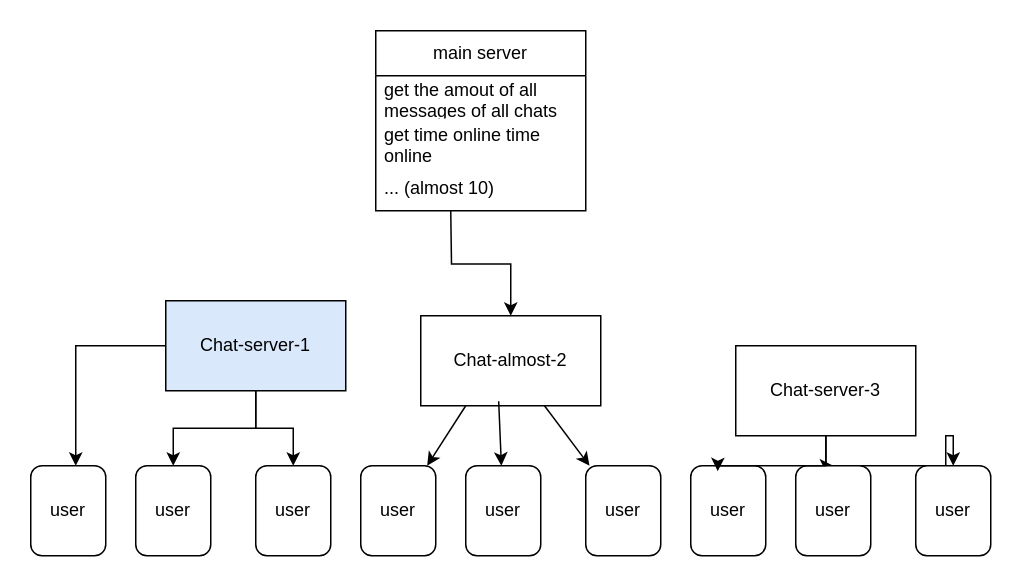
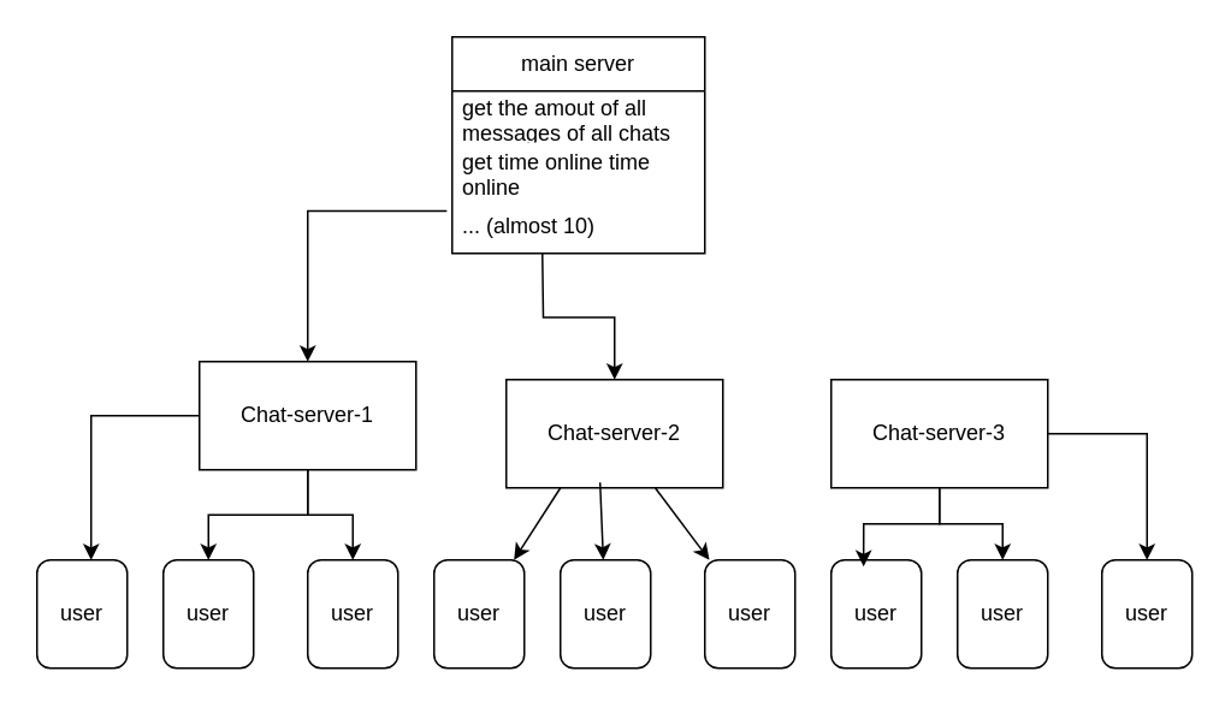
  <mxCell id="0" />
  <mxCell id="1" parent="0" />
+ <mxCell id="2" style="edgeStyle=orthogonalEdgeStyle;rounded=0;orthogonalLoop=1;jettySize=auto;html=1;exitX=-0.021;exitY=0.217;exitDx=0;exitDy=0;exitPerimeter=0;" edge="1" parent="1" source="28" target="6"><mxGeometry relative="1" as="geometry"><mxPoint x="240" y="110" as="sourcePoint" /></mxGeometry></mxCell>
  <mxCell id="3" style="edgeStyle=orthogonalEdgeStyle;rounded=0;orthogonalLoop=1;jettySize=auto;html=1;" edge="1" parent="1" target="7"><mxGeometry relative="1" as="geometry"><mxPoint x="300" y="140" as="sourcePoint" /></mxGeometry></mxCell>
  <mxCell id="4" style="edgeStyle=orthogonalEdgeStyle;rounded=0;orthogonalLoop=1;jettySize=auto;html=1;entryX=0.5;entryY=0;entryDx=0;entryDy=0;" edge="1" parent="1" source="6" target="13"><mxGeometry relative="1" as="geometry" /></mxCell>
  <mxCell id="5" style="edgeStyle=orthogonalEdgeStyle;rounded=0;orthogonalLoop=1;jettySize=auto;html=1;entryX=0.5;entryY=0;entryDx=0;entryDy=0;" edge="1" parent="1" source="6" target="12"><mxGeometry relative="1" as="geometry" /></mxCell>
- <mxCell id="6" value="Chat-server-1" style="rounded=0;whiteSpace=wrap;html=1;fillColor=#dae8fc;" vertex="1" parent="1"><mxGeometry x="110" y="200" width="120" height="60" as="geometry" /></mxCell>
- <mxCell id="7" value="Chat-almost-2" style="rounded=0;whiteSpace=wrap;html=1;" vertex="1" parent="1"><mxGeometry x="280" y="210" width="120" height="60" as="geometry" /></mxCell>
+ <mxCell id="6" value="Chat-server-1" style="rounded=0;whiteSpace=wrap;html=1;" vertex="1" parent="1"><mxGeometry x="110" y="200" width="120" height="60" as="geometry" /></mxCell>
+ <mxCell id="7" value="Chat-server-2" style="rounded=0;whiteSpace=wrap;html=1;" vertex="1" parent="1"><mxGeometry x="280" y="210" width="120" height="60" as="geometry" /></mxCell>
  <mxCell id="8" style="edgeStyle=orthogonalEdgeStyle;rounded=0;orthogonalLoop=1;jettySize=auto;html=1;" edge="1" parent="1" source="10" target="19"><mxGeometry relative="1" as="geometry" /></mxCell>
  <mxCell id="9" style="edgeStyle=orthogonalEdgeStyle;rounded=0;orthogonalLoop=1;jettySize=auto;html=1;" edge="1" parent="1" source="10" target="18"><mxGeometry relative="1" as="geometry" /></mxCell>
- <mxCell id="10" value="Chat-server-3" style="rounded=0;whiteSpace=wrap;html=1;" vertex="1" parent="1"><mxGeometry x="490" y="230" width="120" height="60" as="geometry" /></mxCell>
+ <mxCell id="10" value="Chat-server-3" style="rounded=0;whiteSpace=wrap;html=1;" vertex="1" parent="1"><mxGeometry x="460" y="210" width="120" height="60" as="geometry" /></mxCell>
  <mxCell id="11" value="user" style="rounded=1;whiteSpace=wrap;html=1;" vertex="1" parent="1"><mxGeometry x="20" y="310" width="50" height="60" as="geometry" /></mxCell>
  <mxCell id="12" value="user" style="rounded=1;whiteSpace=wrap;html=1;" vertex="1" parent="1"><mxGeometry x="90" y="310" width="50" height="60" as="geometry" /></mxCell>
  <mxCell id="13" value="user" style="rounded=1;whiteSpace=wrap;html=1;" vertex="1" parent="1"><mxGeometry x="170" y="310" width="50" height="60" as="geometry" /></mxCell>
  <mxCell id="14" value="user" style="rounded=1;whiteSpace=wrap;html=1;" vertex="1" parent="1"><mxGeometry x="240" y="310" width="50" height="60" as="geometry" /></mxCell>
  <mxCell id="15" value="user" style="rounded=1;whiteSpace=wrap;html=1;" vertex="1" parent="1"><mxGeometry x="310" y="310" width="50" height="60" as="geometry" /></mxCell>
  <mxCell id="16" value="user" style="rounded=1;whiteSpace=wrap;html=1;" vertex="1" parent="1"><mxGeometry x="390" y="310" width="50" height="60" as="geometry" /></mxCell>
  <mxCell id="17" value="user" style="rounded=1;whiteSpace=wrap;html=1;" vertex="1" parent="1"><mxGeometry x="460" y="310" width="50" height="60" as="geometry" /></mxCell>
  <mxCell id="18" value="user" style="rounded=1;whiteSpace=wrap;html=1;" vertex="1" parent="1"><mxGeometry x="530" y="310" width="50" height="60" as="geometry" /></mxCell>
  <mxCell id="19" value="user" style="rounded=1;whiteSpace=wrap;html=1;" vertex="1" parent="1"><mxGeometry x="610" y="310" width="50" height="60" as="geometry" /></mxCell>
  <mxCell id="20" value="" style="endArrow=classic;html=1;rounded=0;exitX=0.433;exitY=0.95;exitDx=0;exitDy=0;exitPerimeter=0;" edge="1" parent="1" source="7" target="15"><mxGeometry width="50" height="50" relative="1" as="geometry"><mxPoint x="330" y="330" as="sourcePoint" /><mxPoint x="380" y="280" as="targetPoint" /></mxGeometry></mxCell>
  <mxCell id="21" value="" style="endArrow=classic;html=1;rounded=0;" edge="1" parent="1" source="7" target="16"><mxGeometry width="50" height="50" relative="1" as="geometry"><mxPoint x="342" y="277" as="sourcePoint" /><mxPoint x="344" y="320" as="targetPoint" /></mxGeometry></mxCell>
  <mxCell id="22" value="" style="endArrow=classic;html=1;rounded=0;exitX=0.25;exitY=1;exitDx=0;exitDy=0;" edge="1" parent="1" source="7" target="14"><mxGeometry width="50" height="50" relative="1" as="geometry"><mxPoint x="373" y="280" as="sourcePoint" /><mxPoint x="403" y="320" as="targetPoint" /></mxGeometry></mxCell>
  <mxCell id="23" style="edgeStyle=orthogonalEdgeStyle;rounded=0;orthogonalLoop=1;jettySize=auto;html=1;entryX=0.359;entryY=0.06;entryDx=0;entryDy=0;entryPerimeter=0;" edge="1" parent="1" source="10" target="17"><mxGeometry relative="1" as="geometry" /></mxCell>
  <mxCell id="24" style="edgeStyle=orthogonalEdgeStyle;rounded=0;orthogonalLoop=1;jettySize=auto;html=1;entryX=0.6;entryY=0;entryDx=0;entryDy=0;entryPerimeter=0;" edge="1" parent="1" source="6" target="11"><mxGeometry relative="1" as="geometry" /></mxCell>
  <mxCell id="25" value="main server" style="swimlane;fontStyle=0;childLayout=stackLayout;horizontal=1;startSize=30;horizontalStack=0;resizeParent=1;resizeParentMax=0;resizeLast=0;collapsible=1;marginBottom=0;whiteSpace=wrap;html=1;" vertex="1" parent="1"><mxGeometry x="250" y="20" width="140" height="120" as="geometry" /></mxCell>
  <mxCell id="26" value="get the amout of all messages of all chats" style="text;strokeColor=none;fillColor=none;align=left;verticalAlign=middle;spacingLeft=4;spacingRight=4;overflow=hidden;points=[[0,0.5],[1,0.5]];portConstraint=eastwest;rotatable=0;whiteSpace=wrap;html=1;" vertex="1" parent="25"><mxGeometry y="30" width="140" height="30" as="geometry" /></mxCell>
  <mxCell id="27" value="get time online time online" style="text;strokeColor=none;fillColor=none;align=left;verticalAlign=middle;spacingLeft=4;spacingRight=4;overflow=hidden;points=[[0,0.5],[1,0.5]];portConstraint=eastwest;rotatable=0;whiteSpace=wrap;html=1;" vertex="1" parent="25"><mxGeometry y="60" width="140" height="30" as="geometry" /></mxCell>
  <mxCell id="28" value="... (almost 10)" style="text;strokeColor=none;fillColor=none;align=left;verticalAlign=middle;spacingLeft=4;spacingRight=4;overflow=hidden;points=[[0,0.5],[1,0.5]];portConstraint=eastwest;rotatable=0;whiteSpace=wrap;html=1;" vertex="1" parent="25"><mxGeometry y="90" width="140" height="30" as="geometry" /></mxCell>
